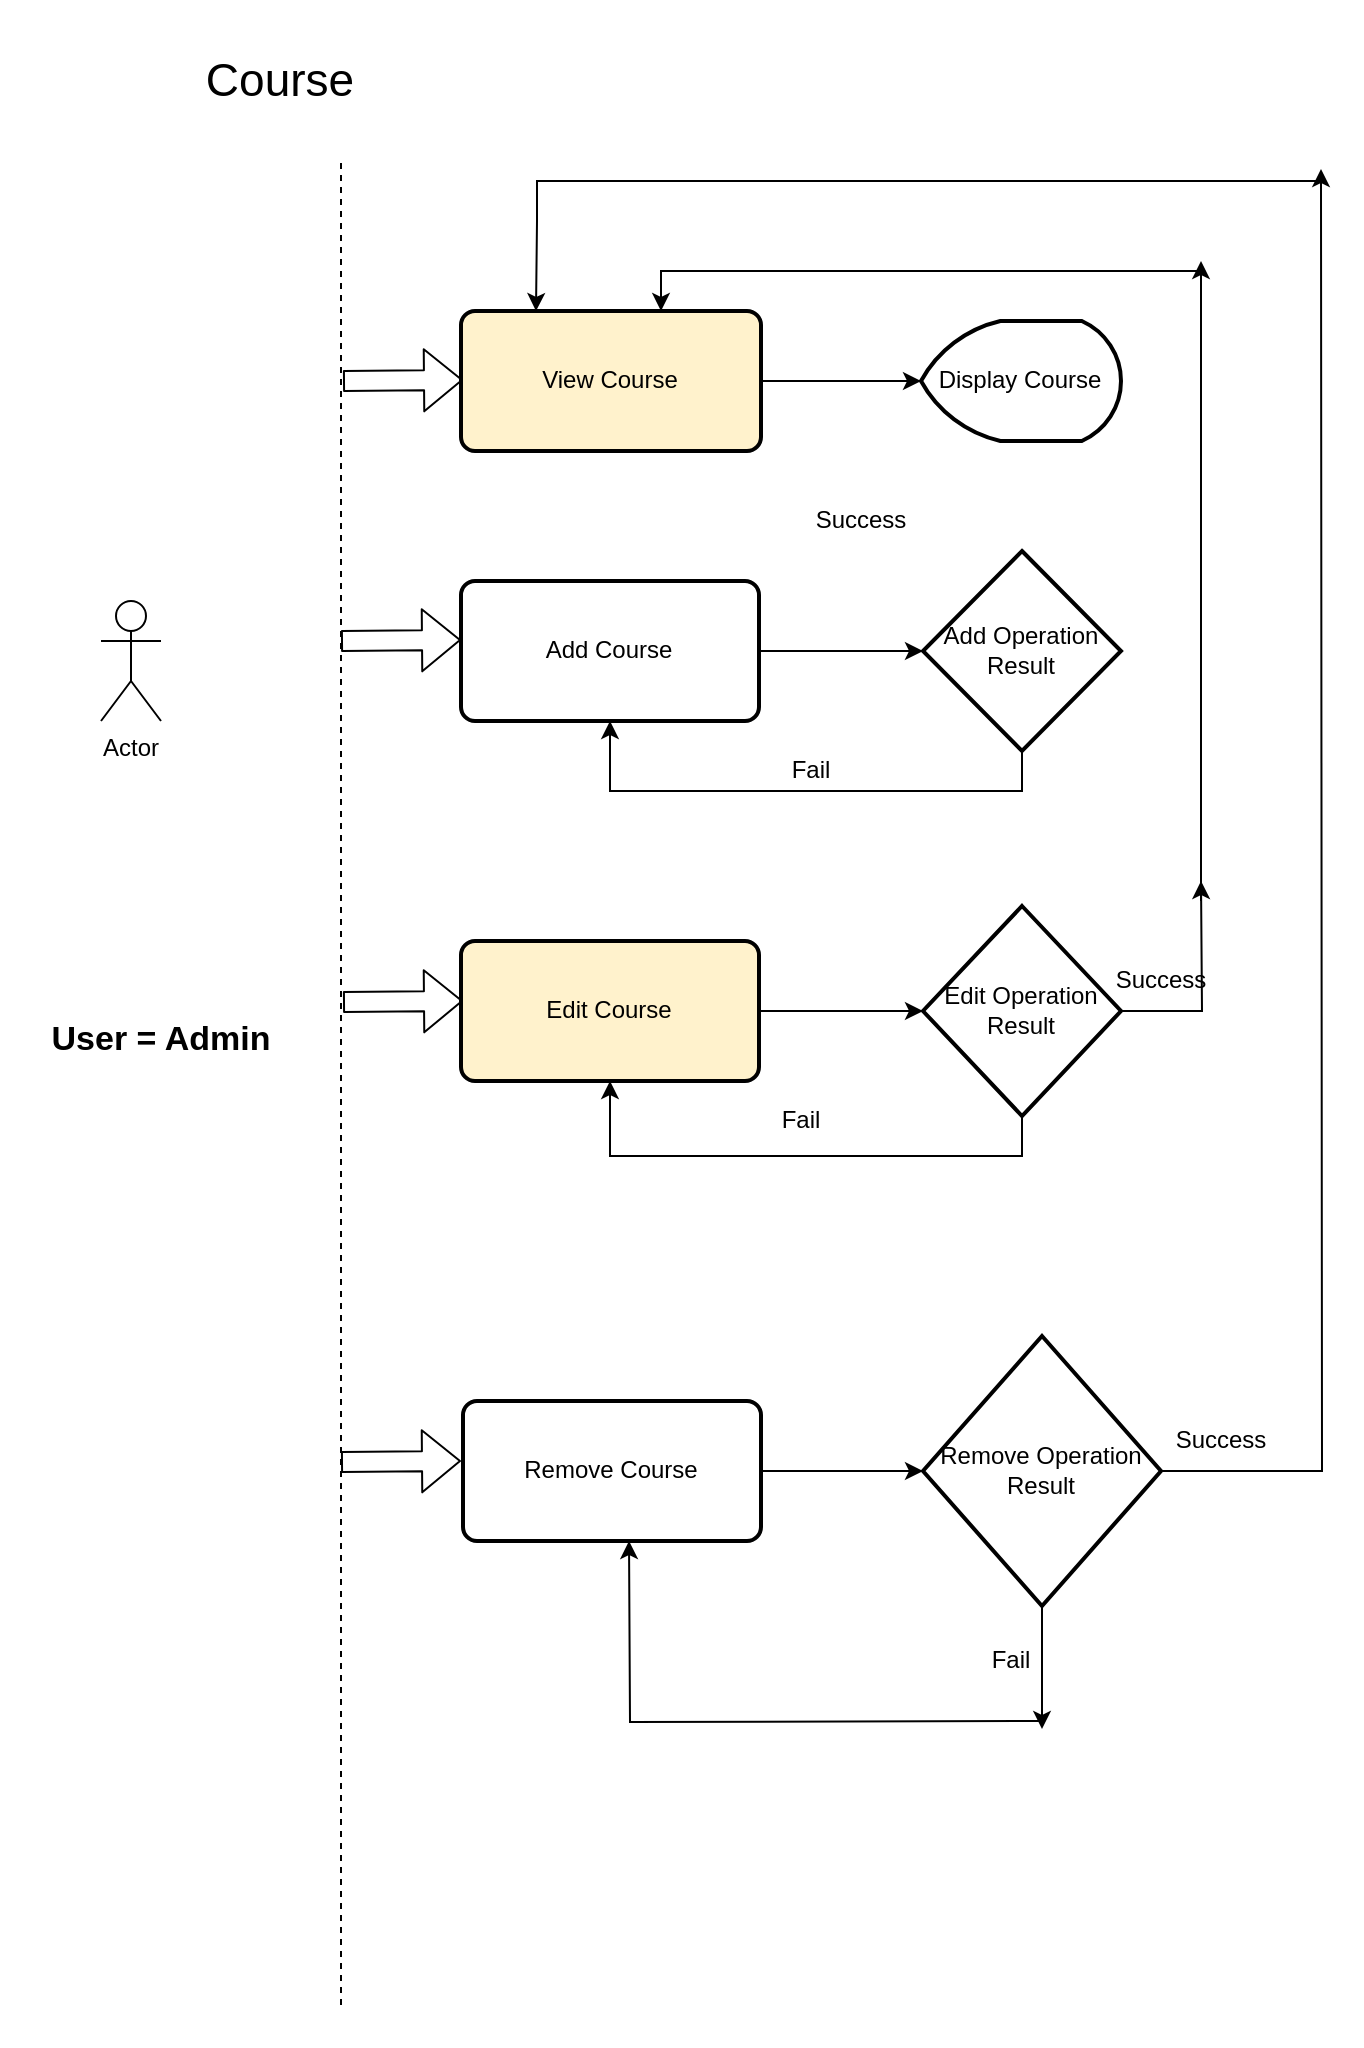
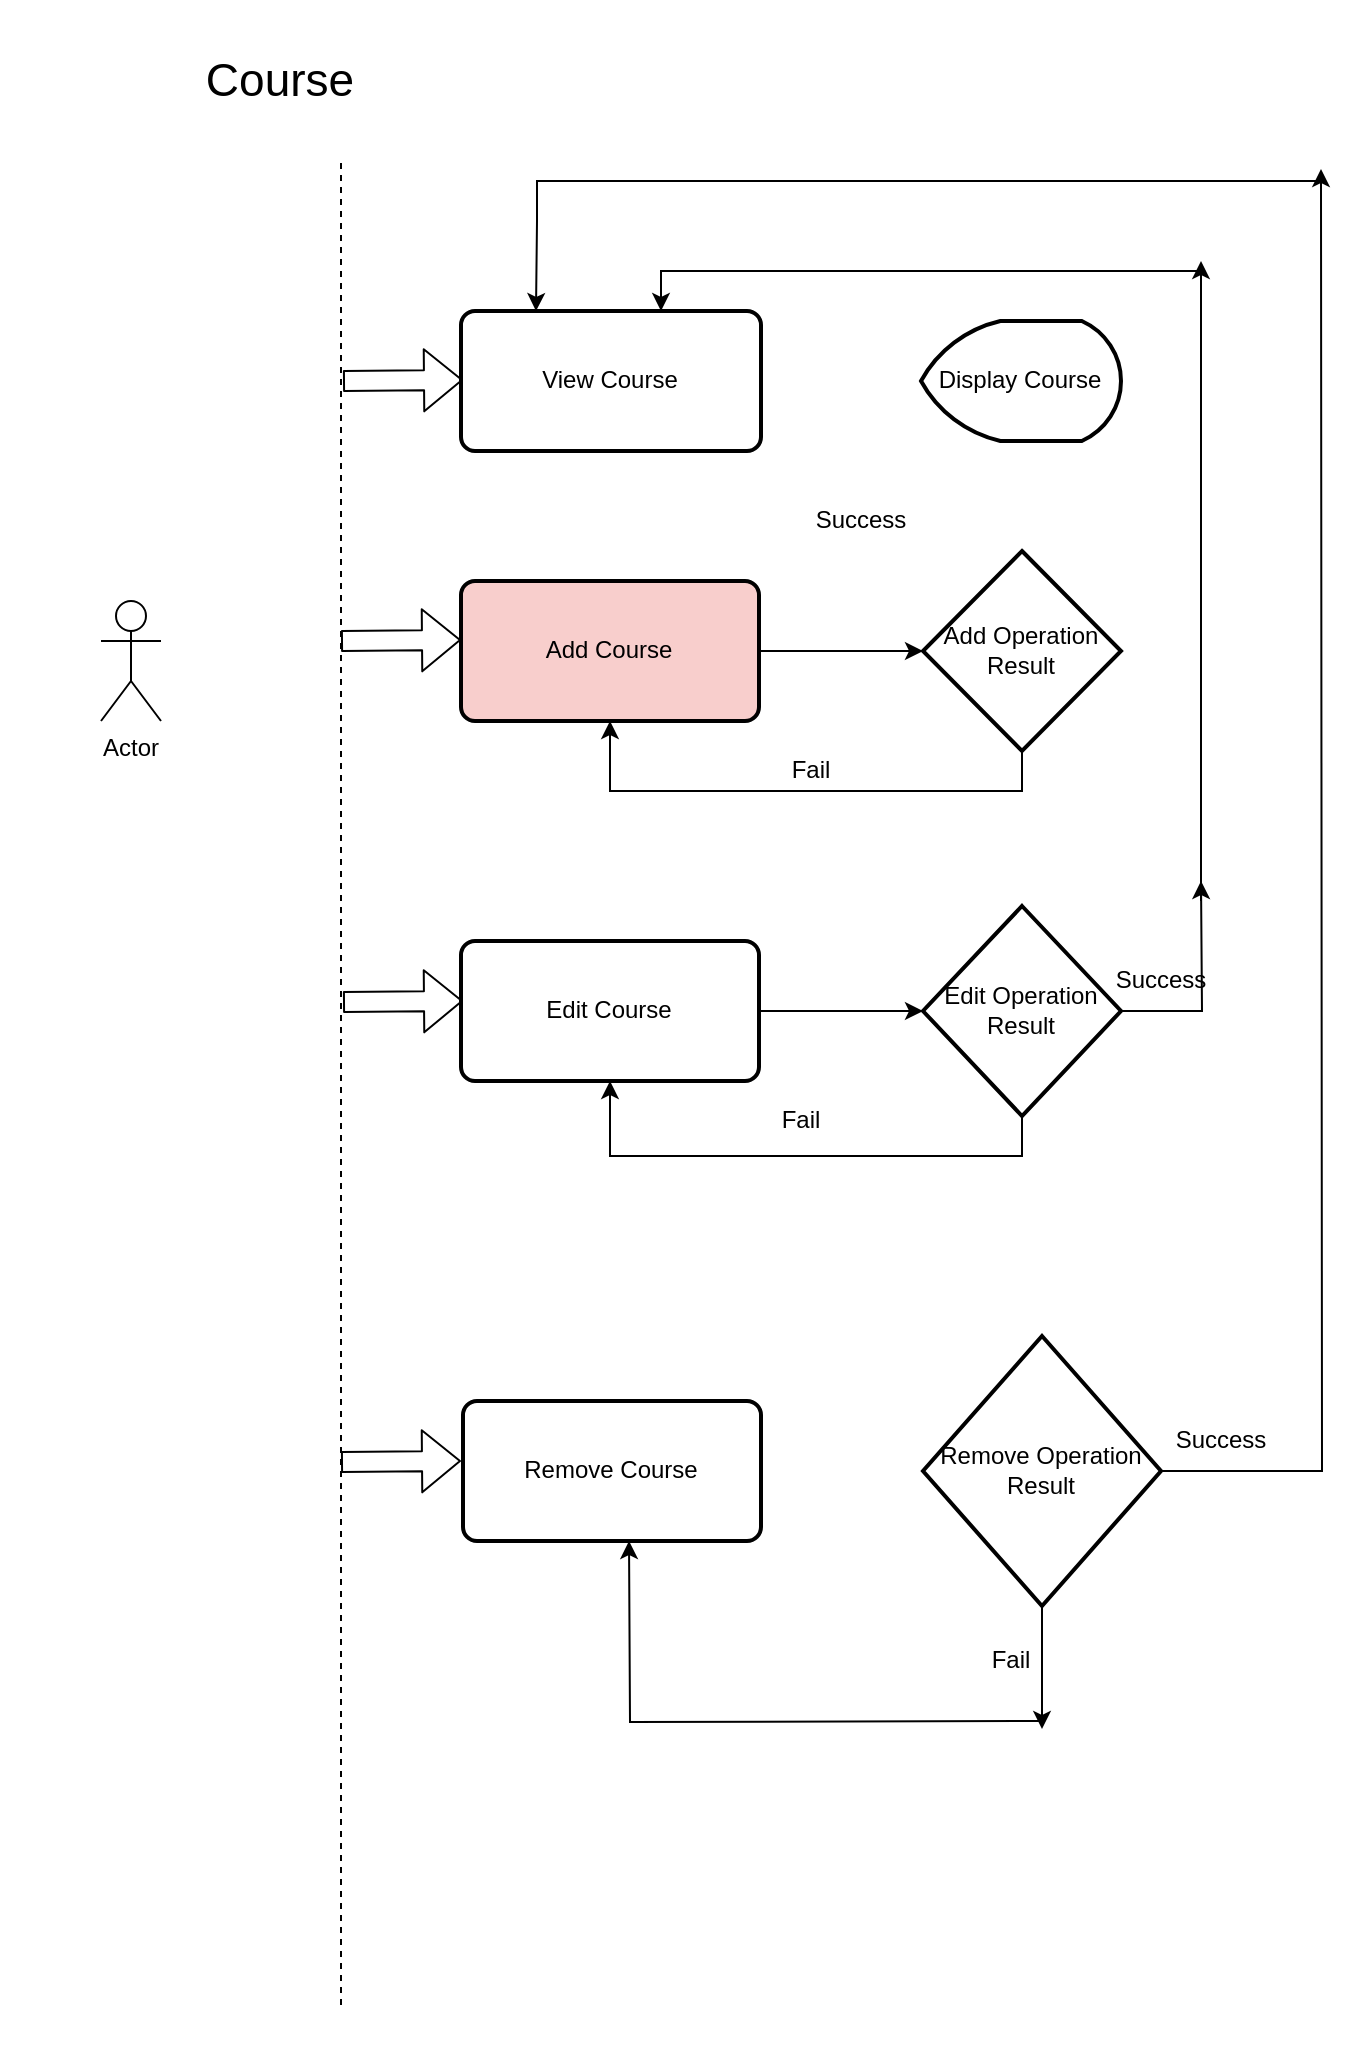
  <mxCell id="0" />
  <mxCell id="1" parent="0" />
- <mxCell id="2" style="edgeStyle=orthogonalEdgeStyle;rounded=0;orthogonalLoop=1;jettySize=auto;html=1;entryX=0;entryY=0.5;entryDx=0;entryDy=0;entryPerimeter=0;" parent="1" source="3" target="10" edge="1"><mxGeometry relative="1" as="geometry" /></mxCell>
- <mxCell id="3" value="View Course" style="rounded=1;whiteSpace=wrap;html=1;absoluteArcSize=1;arcSize=14;strokeWidth=2;fillColor=#fff2cc;" parent="1" vertex="1"><mxGeometry x="230" y="155" width="150" height="70" as="geometry" /></mxCell>
+ <mxCell id="3" value="View Course" style="rounded=1;whiteSpace=wrap;html=1;absoluteArcSize=1;arcSize=14;strokeWidth=2;" parent="1" vertex="1"><mxGeometry x="230" y="155" width="150" height="70" as="geometry" /></mxCell>
  <mxCell id="4" style="edgeStyle=orthogonalEdgeStyle;rounded=0;orthogonalLoop=1;jettySize=auto;html=1;entryX=0;entryY=0.5;entryDx=0;entryDy=0;entryPerimeter=0;" parent="1" source="5" target="11" edge="1"><mxGeometry relative="1" as="geometry" /></mxCell>
- <mxCell id="5" value="Add Course" style="rounded=1;whiteSpace=wrap;html=1;absoluteArcSize=1;arcSize=14;strokeWidth=2;" parent="1" vertex="1"><mxGeometry x="230" y="290" width="149" height="70" as="geometry" /></mxCell>
+ <mxCell id="5" value="Add Course" style="rounded=1;whiteSpace=wrap;html=1;absoluteArcSize=1;arcSize=14;strokeWidth=2;fillColor=#f8cecc;" parent="1" vertex="1"><mxGeometry x="230" y="290" width="149" height="70" as="geometry" /></mxCell>
  <mxCell id="6" style="edgeStyle=orthogonalEdgeStyle;rounded=0;orthogonalLoop=1;jettySize=auto;html=1;entryX=0;entryY=0.5;entryDx=0;entryDy=0;entryPerimeter=0;" parent="1" source="7" target="16" edge="1"><mxGeometry relative="1" as="geometry" /></mxCell>
- <mxCell id="7" value="Edit Course" style="rounded=1;whiteSpace=wrap;html=1;absoluteArcSize=1;arcSize=14;strokeWidth=2;fillColor=#fff2cc;" parent="1" vertex="1"><mxGeometry x="230" y="470" width="149" height="70" as="geometry" /></mxCell>
- <mxCell id="8" style="edgeStyle=orthogonalEdgeStyle;rounded=0;orthogonalLoop=1;jettySize=auto;html=1;entryX=0;entryY=0.5;entryDx=0;entryDy=0;entryPerimeter=0;" parent="1" source="9" target="24" edge="1"><mxGeometry relative="1" as="geometry" /></mxCell>
+ <mxCell id="7" value="Edit Course" style="rounded=1;whiteSpace=wrap;html=1;absoluteArcSize=1;arcSize=14;strokeWidth=2;" parent="1" vertex="1"><mxGeometry x="230" y="470" width="149" height="70" as="geometry" /></mxCell>
  <mxCell id="9" value="Remove Course" style="rounded=1;whiteSpace=wrap;html=1;absoluteArcSize=1;arcSize=14;strokeWidth=2;" parent="1" vertex="1"><mxGeometry x="231" y="700" width="149" height="70" as="geometry" /></mxCell>
  <mxCell id="10" value="Display Course" style="strokeWidth=2;html=1;shape=mxgraph.flowchart.display;whiteSpace=wrap;" parent="1" vertex="1"><mxGeometry x="460" y="160" width="100" height="60" as="geometry" /></mxCell>
  <mxCell id="11" value="Add Operation Result" style="strokeWidth=2;html=1;shape=mxgraph.flowchart.decision;whiteSpace=wrap;" parent="1" vertex="1"><mxGeometry x="461" y="275" width="99" height="100" as="geometry" /></mxCell>
  <mxCell id="12" value="Success" style="text;html=1;align=center;verticalAlign=middle;resizable=0;points=[];autosize=1;strokeColor=none;" parent="1" vertex="1"><mxGeometry x="400" y="250" width="60" height="20" as="geometry" /></mxCell>
  <mxCell id="13" style="edgeStyle=orthogonalEdgeStyle;rounded=0;orthogonalLoop=1;jettySize=auto;html=1;exitX=0.5;exitY=1;exitDx=0;exitDy=0;exitPerimeter=0;entryX=0.5;entryY=1;entryDx=0;entryDy=0;" parent="1" source="11" target="5" edge="1"><mxGeometry relative="1" as="geometry"><mxPoint x="460" y="410" as="targetPoint" /><mxPoint x="510" y="390" as="sourcePoint" /></mxGeometry></mxCell>
  <mxCell id="14" value="Fail" style="text;html=1;align=center;verticalAlign=middle;resizable=0;points=[];autosize=1;strokeColor=none;" parent="1" vertex="1"><mxGeometry x="390" y="375" width="30" height="20" as="geometry" /></mxCell>
  <mxCell id="15" style="edgeStyle=orthogonalEdgeStyle;rounded=0;orthogonalLoop=1;jettySize=auto;html=1;exitX=1;exitY=0.5;exitDx=0;exitDy=0;exitPerimeter=0;" parent="1" source="16" edge="1"><mxGeometry relative="1" as="geometry"><mxPoint x="600" y="440" as="targetPoint" /></mxGeometry></mxCell>
  <mxCell id="16" value="Edit Operation Result" style="strokeWidth=2;html=1;shape=mxgraph.flowchart.decision;whiteSpace=wrap;" parent="1" vertex="1"><mxGeometry x="461" y="452.5" width="99" height="105" as="geometry" /></mxCell>
  <mxCell id="17" style="edgeStyle=orthogonalEdgeStyle;rounded=0;orthogonalLoop=1;jettySize=auto;html=1;" parent="1" edge="1"><mxGeometry relative="1" as="geometry"><mxPoint x="600" y="130" as="targetPoint" /><mxPoint x="600" y="450" as="sourcePoint" /></mxGeometry></mxCell>
  <mxCell id="18" style="edgeStyle=orthogonalEdgeStyle;rounded=0;orthogonalLoop=1;jettySize=auto;html=1;" parent="1" edge="1"><mxGeometry relative="1" as="geometry"><mxPoint x="330" y="155" as="targetPoint" /><mxPoint x="600" y="135" as="sourcePoint" /><Array as="points"><mxPoint x="330" y="135" /></Array></mxGeometry></mxCell>
  <mxCell id="19" style="edgeStyle=orthogonalEdgeStyle;rounded=0;orthogonalLoop=1;jettySize=auto;html=1;entryX=0.5;entryY=1;entryDx=0;entryDy=0;exitX=0.5;exitY=1;exitDx=0;exitDy=0;exitPerimeter=0;" parent="1" source="16" target="7" edge="1"><mxGeometry relative="1" as="geometry"><mxPoint x="610" y="210" as="targetPoint" /><mxPoint x="520" y="540" as="sourcePoint" /></mxGeometry></mxCell>
  <mxCell id="20" value="Fail" style="text;html=1;align=center;verticalAlign=middle;resizable=0;points=[];autosize=1;strokeColor=none;" parent="1" vertex="1"><mxGeometry x="385" y="550" width="30" height="20" as="geometry" /></mxCell>
  <mxCell id="21" value="Success" style="text;html=1;align=center;verticalAlign=middle;resizable=0;points=[];autosize=1;strokeColor=none;" parent="1" vertex="1"><mxGeometry x="550" y="480" width="60" height="20" as="geometry" /></mxCell>
  <mxCell id="22" style="edgeStyle=orthogonalEdgeStyle;rounded=0;orthogonalLoop=1;jettySize=auto;html=1;" parent="1" source="24" edge="1"><mxGeometry relative="1" as="geometry"><mxPoint x="660" y="84" as="targetPoint" /></mxGeometry></mxCell>
  <mxCell id="23" style="edgeStyle=orthogonalEdgeStyle;rounded=0;orthogonalLoop=1;jettySize=auto;html=1;" parent="1" source="24" edge="1"><mxGeometry relative="1" as="geometry"><mxPoint x="520.5" y="864" as="targetPoint" /></mxGeometry></mxCell>
  <mxCell id="24" value="Remove Operation Result" style="strokeWidth=2;html=1;shape=mxgraph.flowchart.decision;whiteSpace=wrap;" parent="1" vertex="1"><mxGeometry x="461" y="667.5" width="119" height="135" as="geometry" /></mxCell>
  <mxCell id="25" style="edgeStyle=orthogonalEdgeStyle;rounded=0;orthogonalLoop=1;jettySize=auto;html=1;entryX=0.25;entryY=0;entryDx=0;entryDy=0;" parent="1" target="3" edge="1"><mxGeometry relative="1" as="geometry"><mxPoint x="290" y="150" as="targetPoint" /><mxPoint x="660" y="90" as="sourcePoint" /><Array as="points"><mxPoint x="268" y="90" /><mxPoint x="268" y="110" /></Array></mxGeometry></mxCell>
  <mxCell id="26" value="Success" style="text;html=1;align=center;verticalAlign=middle;resizable=0;points=[];autosize=1;strokeColor=none;" parent="1" vertex="1"><mxGeometry x="580" y="710" width="60" height="20" as="geometry" /></mxCell>
  <mxCell id="27" style="edgeStyle=orthogonalEdgeStyle;rounded=0;orthogonalLoop=1;jettySize=auto;html=1;" parent="1" edge="1"><mxGeometry relative="1" as="geometry"><mxPoint x="314" y="770" as="targetPoint" /><mxPoint x="520" y="860" as="sourcePoint" /></mxGeometry></mxCell>
  <mxCell id="28" value="Fail" style="text;html=1;align=center;verticalAlign=middle;resizable=0;points=[];autosize=1;strokeColor=none;" parent="1" vertex="1"><mxGeometry x="490" y="820" width="30" height="20" as="geometry" /></mxCell>
  <mxCell id="29" value="" style="endArrow=none;dashed=1;html=1;" parent="1" edge="1"><mxGeometry width="50" height="50" relative="1" as="geometry"><mxPoint x="170" y="1002" as="sourcePoint" /><mxPoint x="170" y="80" as="targetPoint" /></mxGeometry></mxCell>
  <mxCell id="30" value="Actor" style="shape=umlActor;verticalLabelPosition=bottom;verticalAlign=top;html=1;outlineConnect=0;" parent="1" vertex="1"><mxGeometry x="50" y="300" width="30" height="60" as="geometry" /></mxCell>
  <mxCell id="31" value="Course" style="text;html=1;strokeColor=none;fillColor=none;align=center;verticalAlign=middle;whiteSpace=wrap;rounded=0;fontSize=23;" parent="1" vertex="1"><mxGeometry x="30" y="20" width="220" height="40" as="geometry" /></mxCell>
  <mxCell id="32" value="" style="shape=flexArrow;endArrow=classic;html=1;fontSize=23;entryX=0;entryY=0.5;entryDx=0;entryDy=0;" parent="1" edge="1"><mxGeometry width="50" height="50" relative="1" as="geometry"><mxPoint x="171" y="190" as="sourcePoint" /><mxPoint x="231" y="189.5" as="targetPoint" /></mxGeometry></mxCell>
  <mxCell id="33" value="" style="shape=flexArrow;endArrow=classic;html=1;fontSize=23;entryX=0;entryY=0.5;entryDx=0;entryDy=0;" parent="1" edge="1"><mxGeometry width="50" height="50" relative="1" as="geometry"><mxPoint x="170" y="320" as="sourcePoint" /><mxPoint x="230" y="319.5" as="targetPoint" /></mxGeometry></mxCell>
  <mxCell id="34" value="" style="shape=flexArrow;endArrow=classic;html=1;fontSize=23;entryX=0;entryY=0.5;entryDx=0;entryDy=0;" parent="1" edge="1"><mxGeometry width="50" height="50" relative="1" as="geometry"><mxPoint x="171" y="500.5" as="sourcePoint" /><mxPoint x="231" y="500" as="targetPoint" /></mxGeometry></mxCell>
  <mxCell id="35" value="" style="shape=flexArrow;endArrow=classic;html=1;fontSize=23;entryX=0;entryY=0.5;entryDx=0;entryDy=0;" parent="1" edge="1"><mxGeometry width="50" height="50" relative="1" as="geometry"><mxPoint x="170" y="730.5" as="sourcePoint" /><mxPoint x="230" y="730" as="targetPoint" /></mxGeometry></mxCell>
- <mxCell id="36" value="&lt;font style=&quot;font-size: 17px&quot;&gt;&lt;b&gt;User = Admin&lt;/b&gt;&lt;/font&gt;" style="text;html=1;align=center;verticalAlign=middle;resizable=0;points=[];autosize=1;strokeColor=none;" vertex="1" parent="1"><mxGeometry x="20" y="510" width="120" height="20" as="geometry" /></mxCell>
